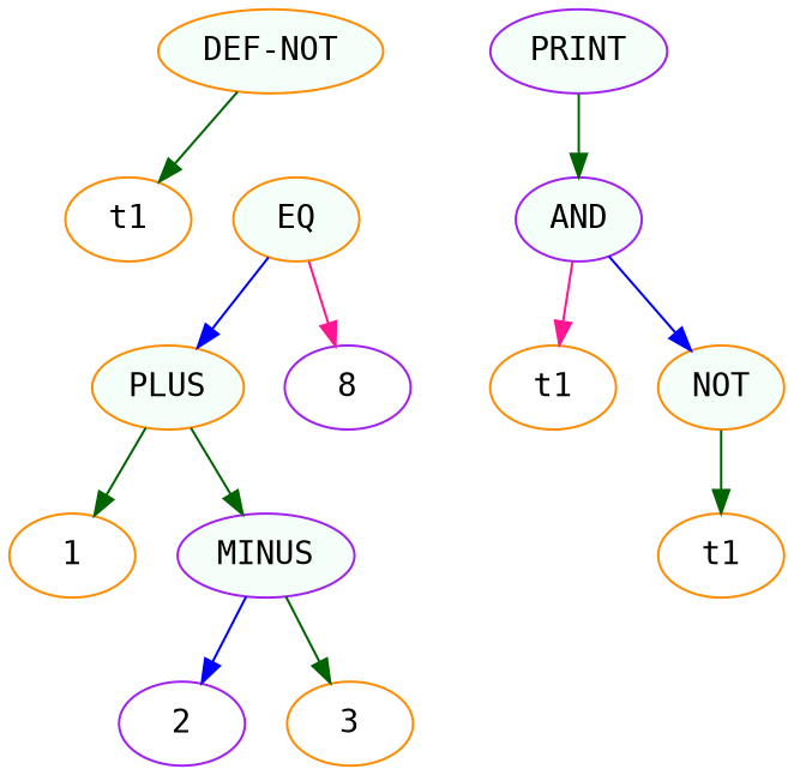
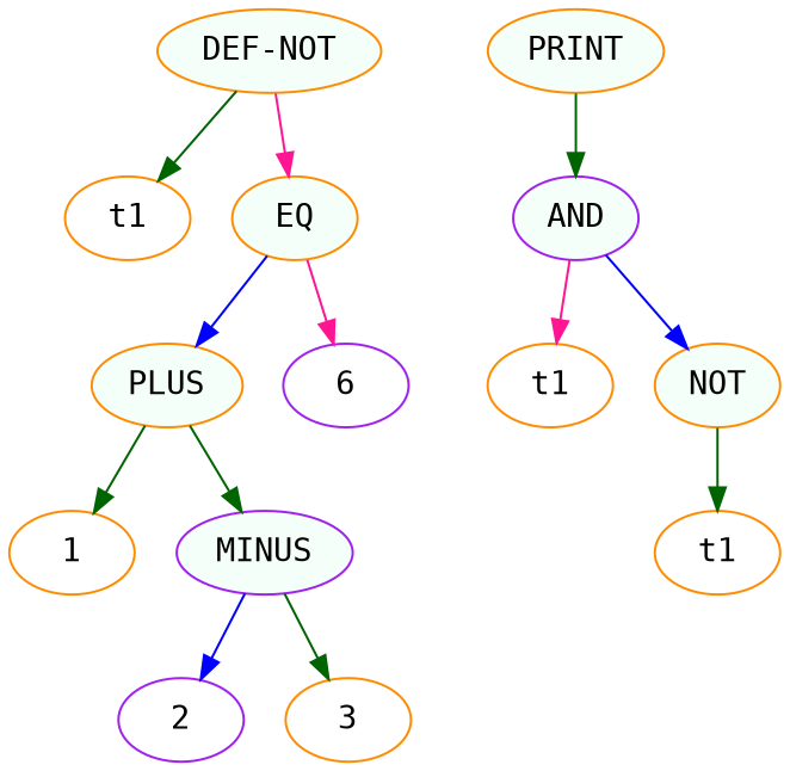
  digraph {
    node [color=darkorange fontname=monospace]
    edge [color=darkgreen]
    n1 [label=t1]
    n2 [label=1]
    n3 [color=purple label=2]
    n4 [label=3]
    n5 [color=purple fillcolor=mintcream label=MINUS style=filled]
    n6 [fillcolor=mintcream label=PLUS style=filled]
-   n7 [color=purple label=8]
+   n7 [color=purple label=6]
    n8 [fillcolor=mintcream label=EQ style=filled]
    n9 [label=t1]
    n10 [label=t1]
    n11 [fillcolor=mintcream label=NOT style=filled]
    n12 [color=purple fillcolor=mintcream label=AND style=filled]
-   n13 [color=purple fillcolor=mintcream label=PRINT style=filled]
+   n13 [fillcolor=mintcream label=PRINT style=filled]
    n14 [fillcolor=mintcream label="DEF-NOT" style=filled]
    n5 -> n3 [color=blue]
    n5 -> n4
    n6 -> n2
    n6 -> n5
    n8 -> n6 [color=blue]
    n8 -> n7 [color=deeppink]
    n11 -> n10
    n12 -> n9 [color=deeppink]
    n12 -> n11 [color=blue]
    n13 -> n12
    n14 -> n1
+   n14 -> n8 [color=deeppink]
  }
